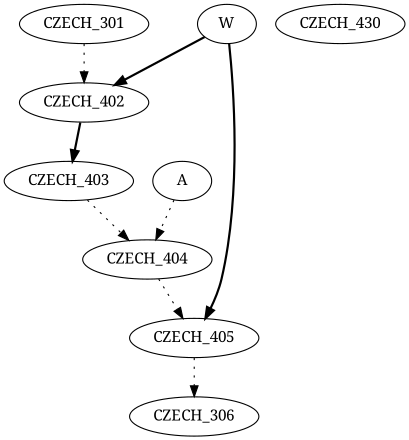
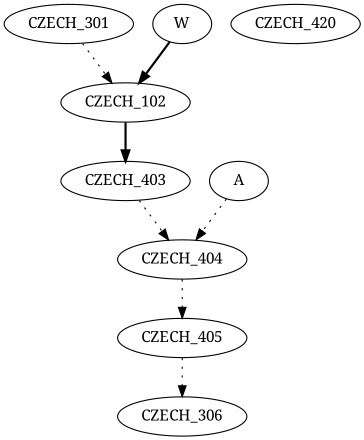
  digraph {
    fontname="Noto Serif"
    node [fontname="Noto Serif"]
    edge [color=black fontname="Noto Serif" style=dotted]
    n1 [label=CZECH_301]
-   CZECH_402
+   CZECH_402 [label=CZECH_102]
    CZECH_403
    CZECH_404
    W
    CZECH_405
    n7 [label=CZECH_306]
    A
-   CZECH_420 [label=CZECH_430]
+   CZECH_420
    n1 -> CZECH_402
    CZECH_402 -> CZECH_403 [style=bold]
    CZECH_403 -> CZECH_404
    CZECH_404 -> CZECH_405
    W -> CZECH_402 [style=bold]
-   W -> CZECH_405 [style=bold]
    CZECH_405 -> n7
    A -> CZECH_404
  }
